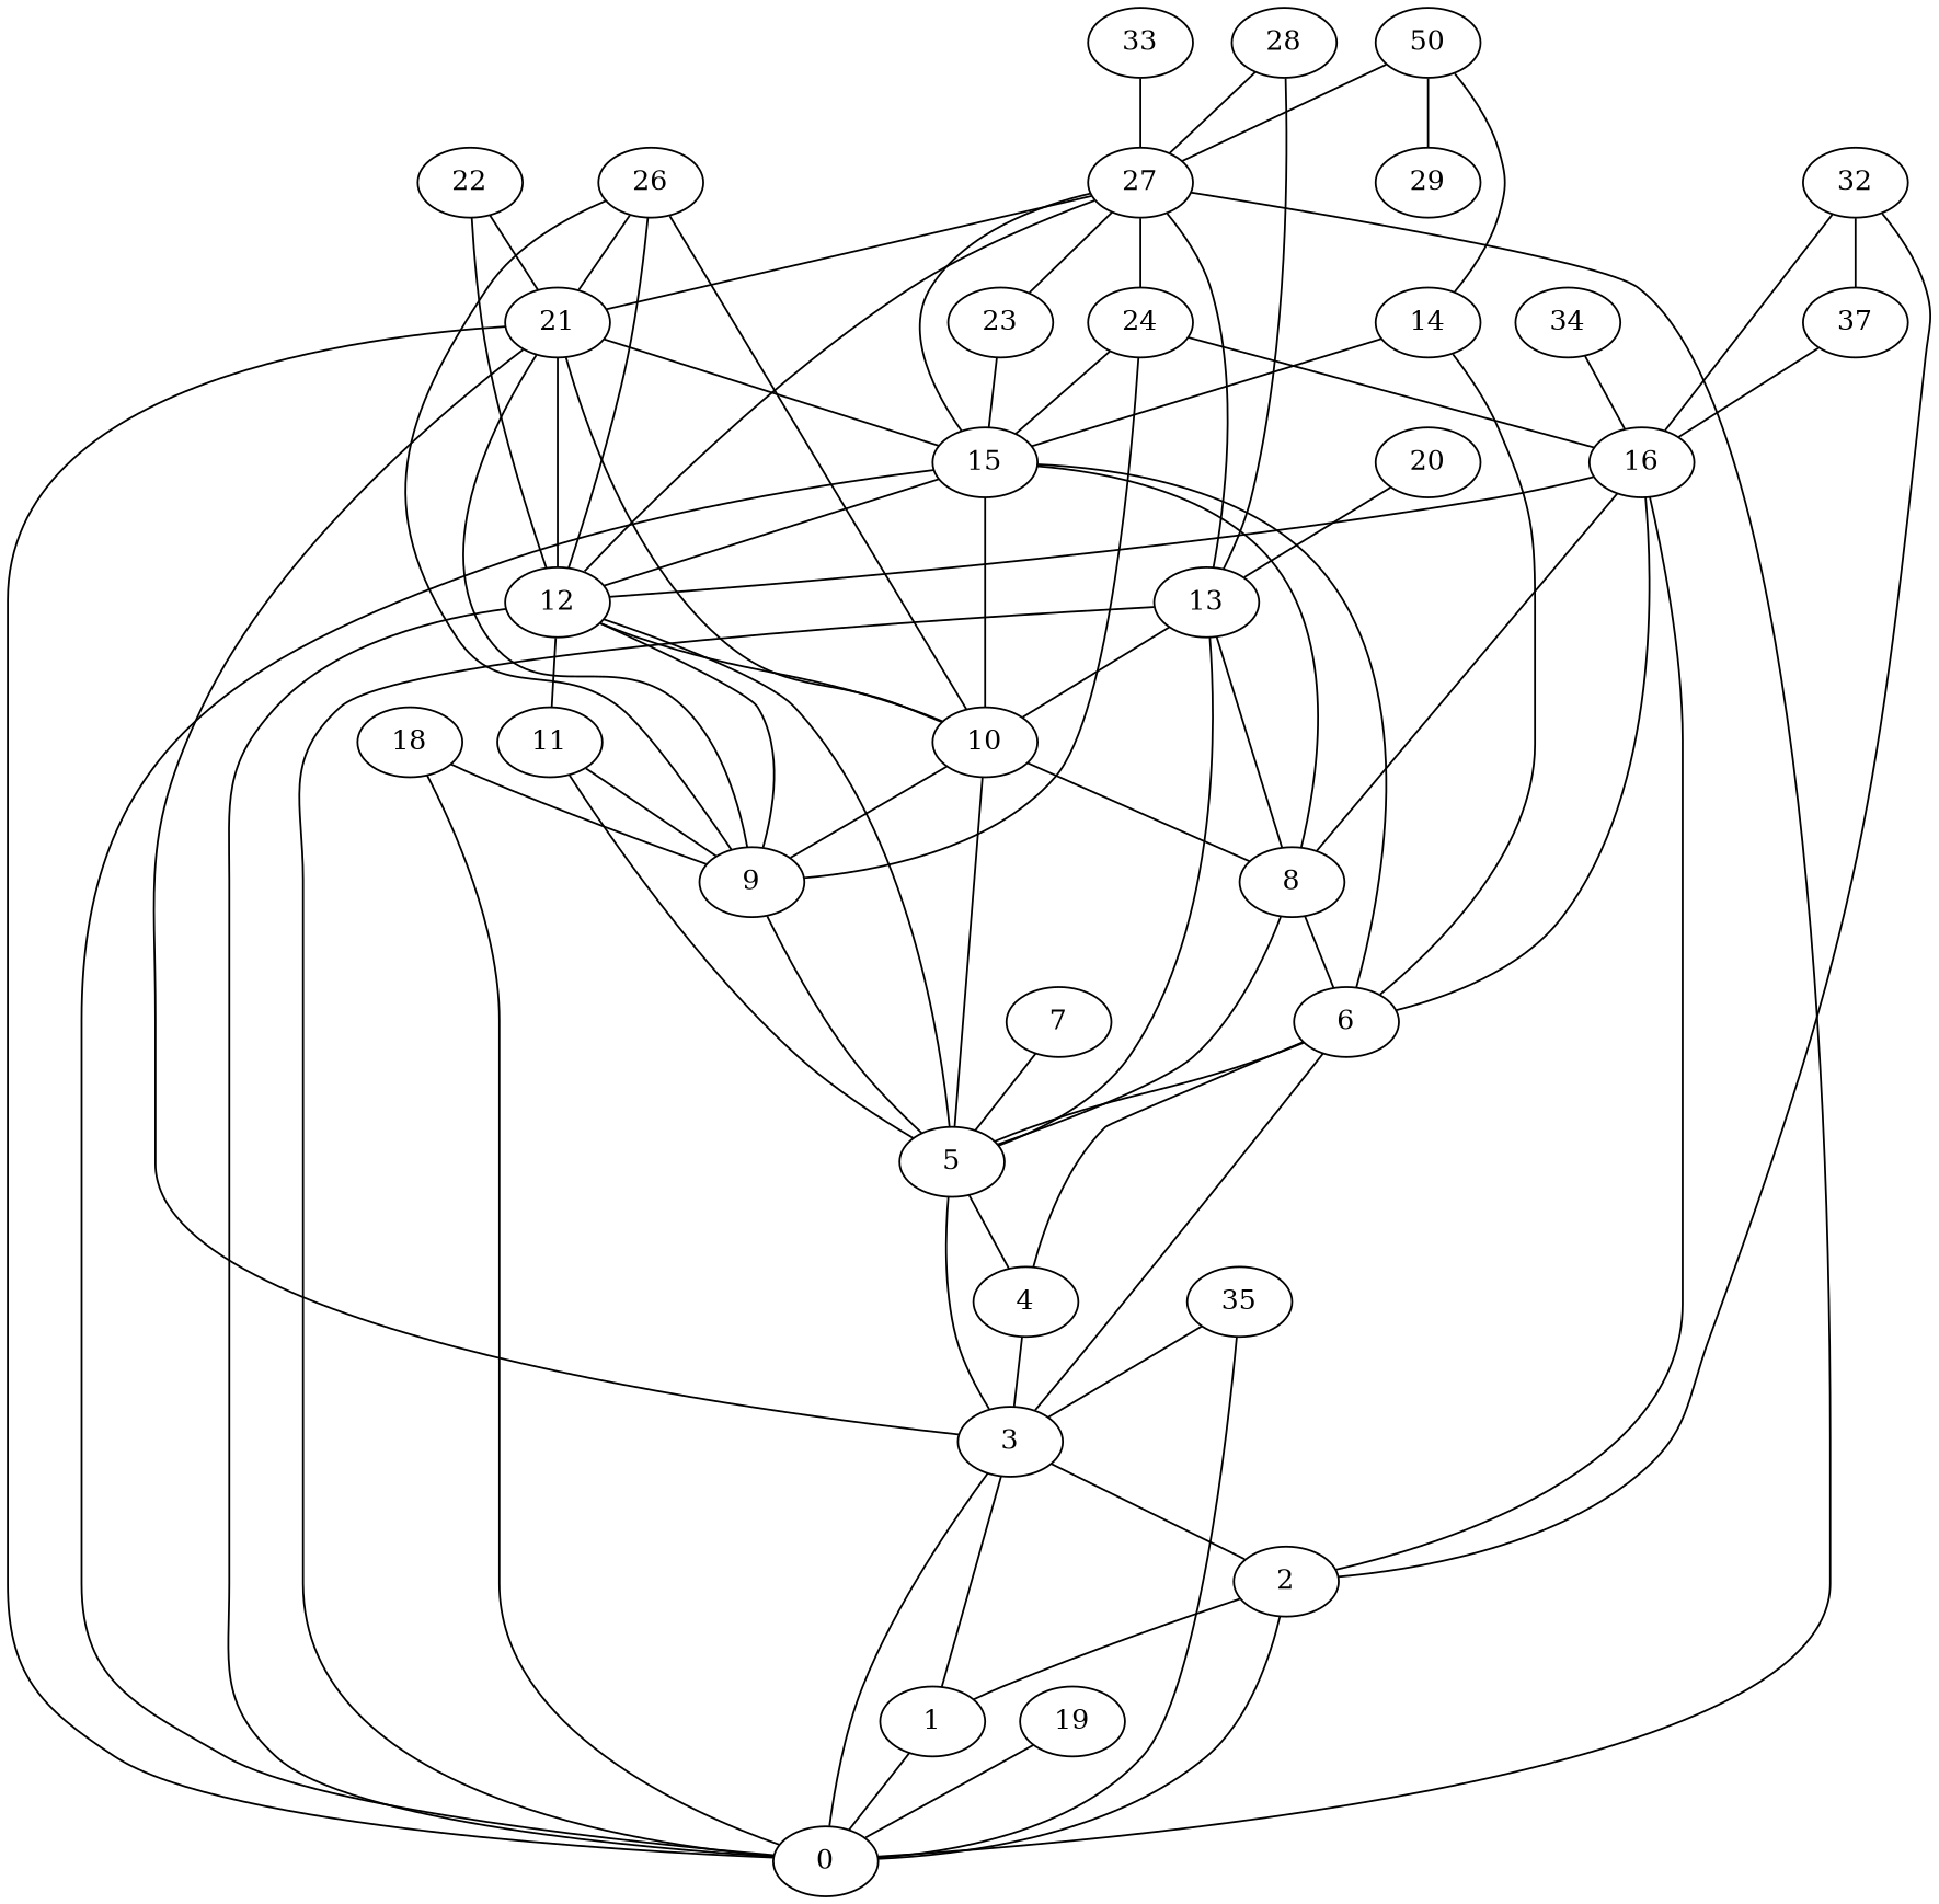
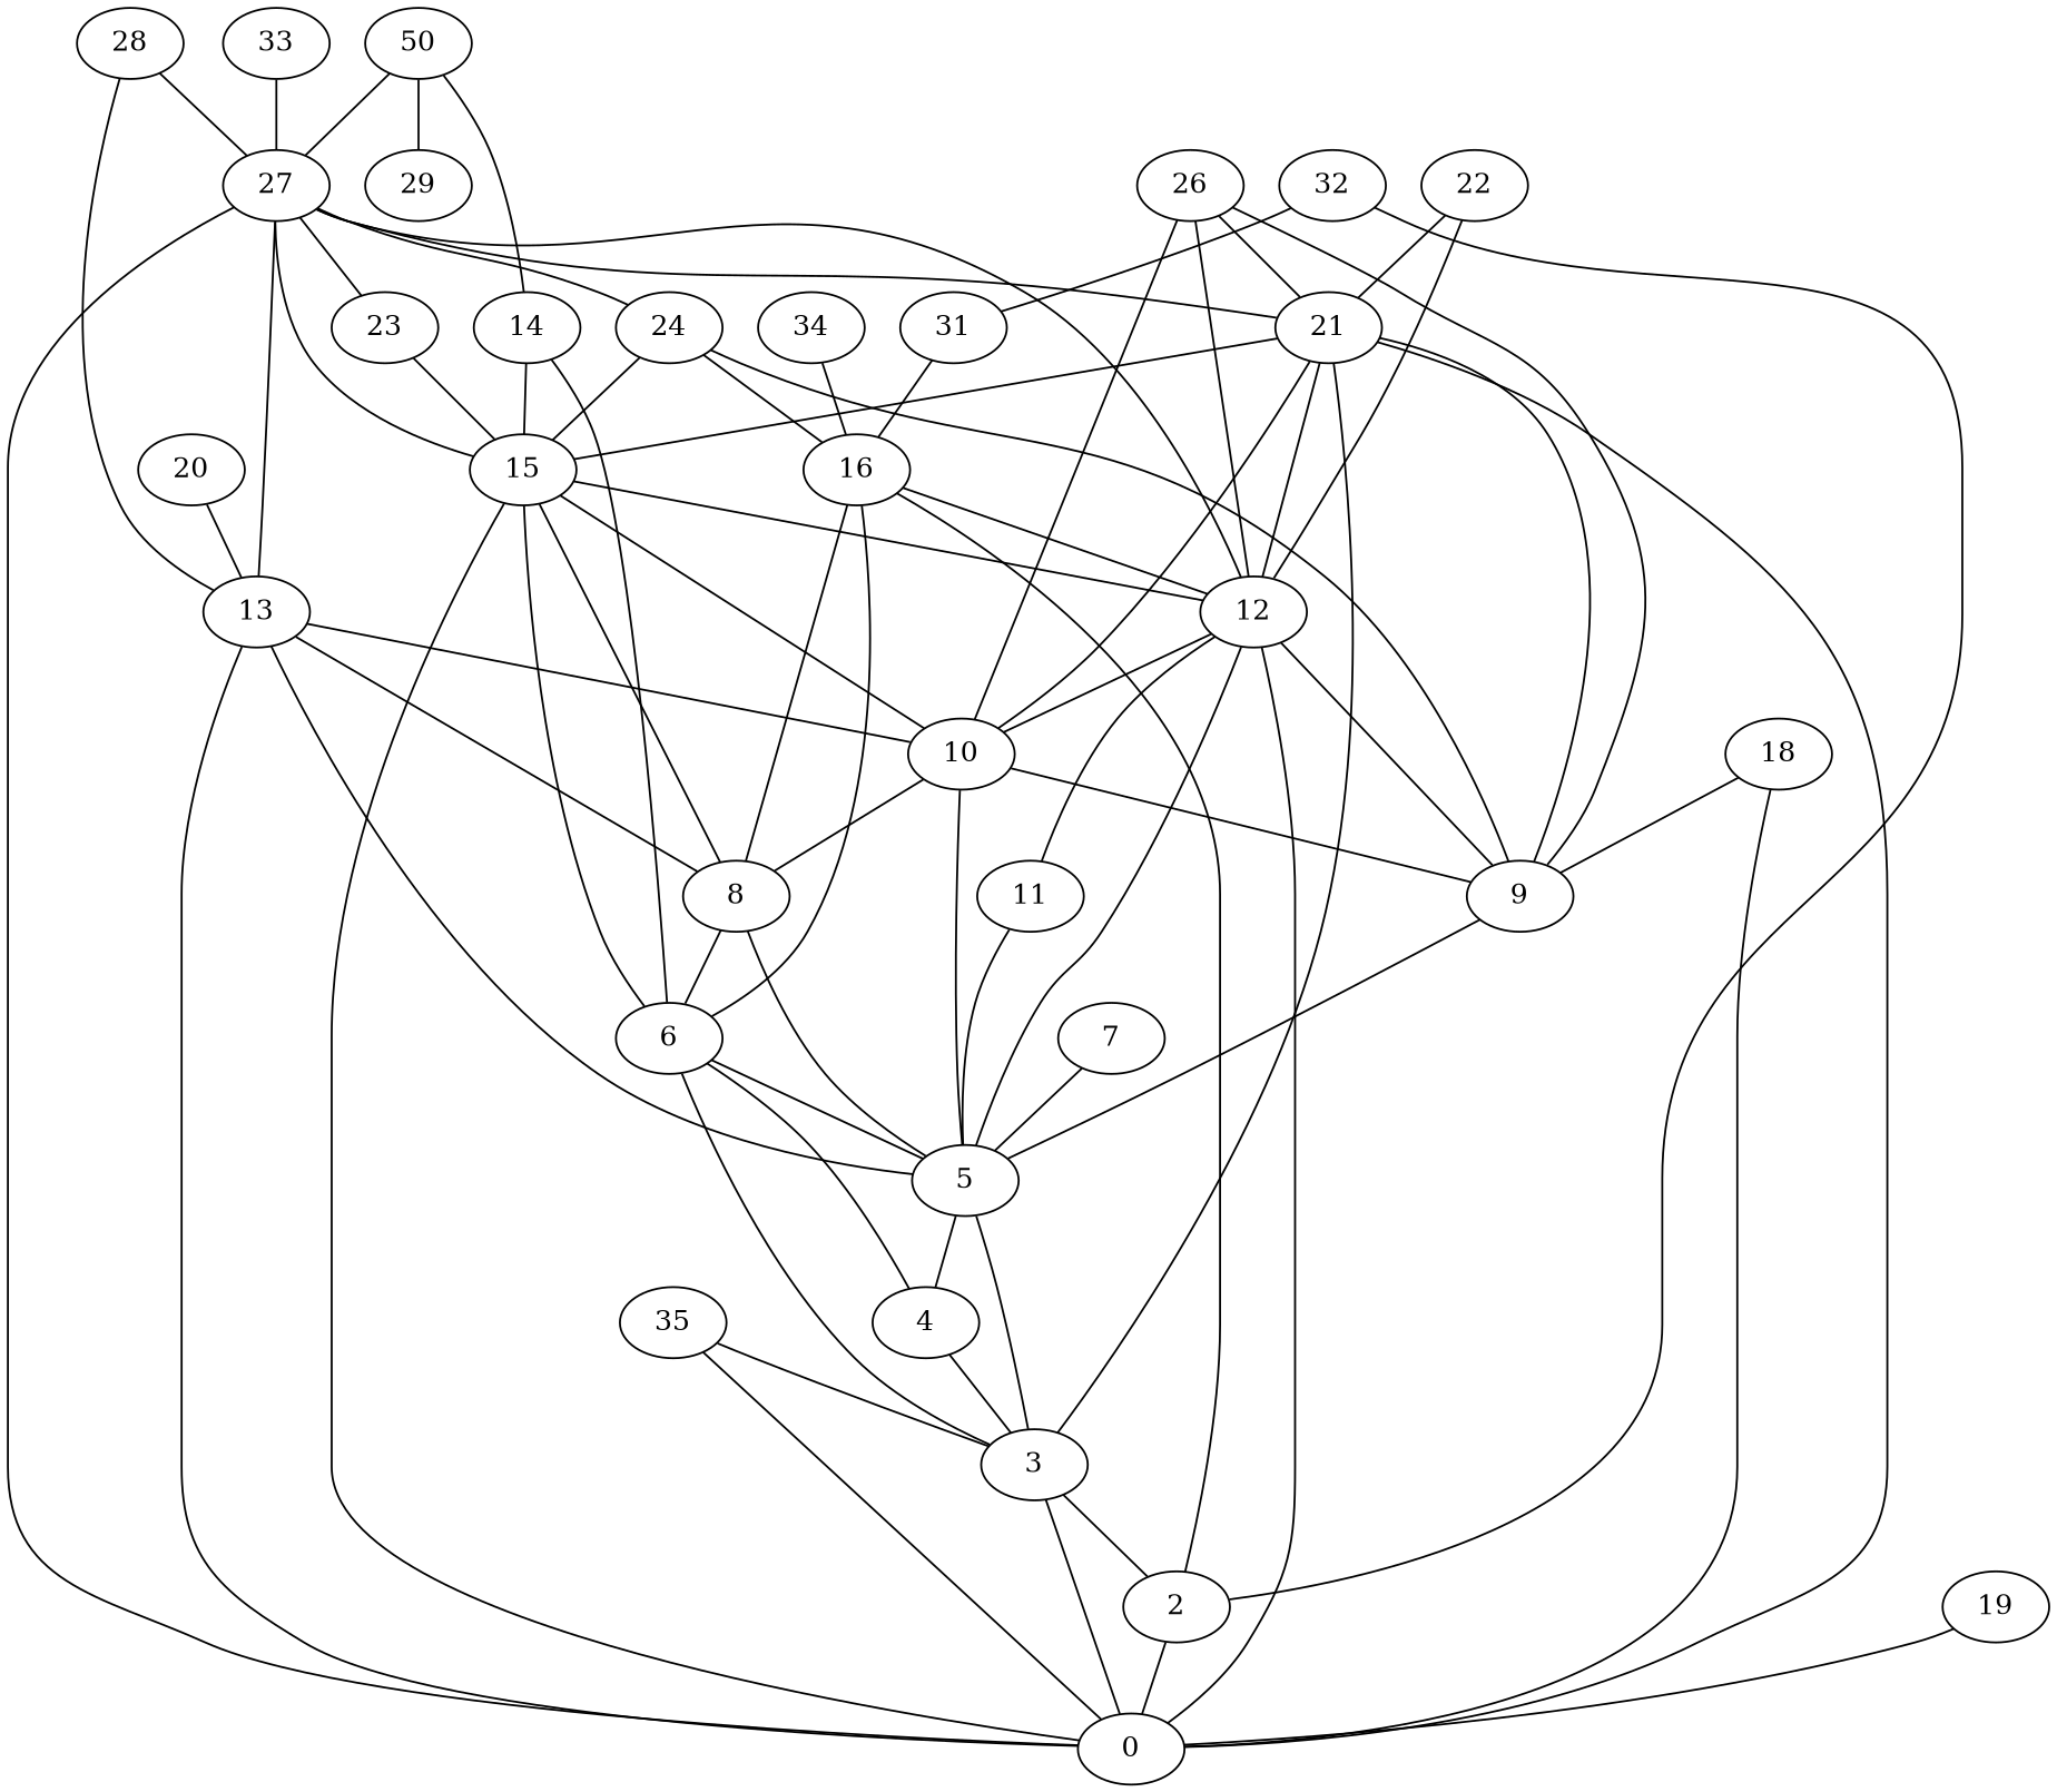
  graph {
-   1
    0
    2
    3
    4
    5
    6
    7
    8
    9
    10
    11
    12
    13
    14
    15
    16
    18
    19
    20
    21
    22
    23
    24
    n25 [label=35]
    26
    27
    28
    n29 [label=50]
    29
-   31 [label=37]
+   31
    32
    33
    34
-   1 -- 0
-   2 -- 1
    2 -- 0
-   3 -- 1
    3 -- 0
    3 -- 2
    4 -- 3
    5 -- 3
    5 -- 4
    6 -- 3
    6 -- 4
    6 -- 5
    7 -- 5
    8 -- 5
    8 -- 6
    9 -- 5
    10 -- 5
    10 -- 8
    10 -- 9
    11 -- 5
-   11 -- 9
    12 -- 0
    12 -- 5
    12 -- 9
    12 -- 10
    12 -- 11
    13 -- 0
    13 -- 5
    13 -- 8
    13 -- 10
    14 -- 6
    14 -- 15
    15 -- 0
    15 -- 6
    15 -- 8
    15 -- 10
    15 -- 12
    16 -- 2
    16 -- 6
    16 -- 8
    16 -- 12
    18 -- 0
    18 -- 9
    19 -- 0
    20 -- 13
    21 -- 0
    21 -- 3
    21 -- 9
    21 -- 10
    21 -- 12
    21 -- 15
    22 -- 12
    22 -- 21
    23 -- 15
    24 -- 9
    24 -- 15
    24 -- 16
    n25 -- 0
    n25 -- 3
    26 -- 9
    26 -- 10
    26 -- 12
    26 -- 21
    27 -- 0
    27 -- 12
    27 -- 13
    27 -- 15
    27 -- 21
    27 -- 23
    27 -- 24
    28 -- 13
    28 -- 27
    n29 -- 14
    n29 -- 27
    n29 -- 29
    31 -- 16
    32 -- 2
-   32 -- 16
    32 -- 31
    33 -- 27
    34 -- 16
  }
